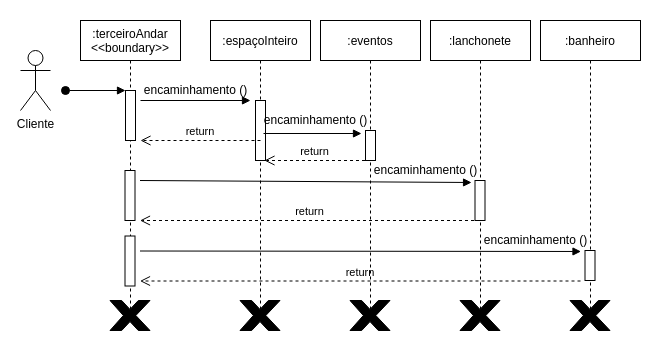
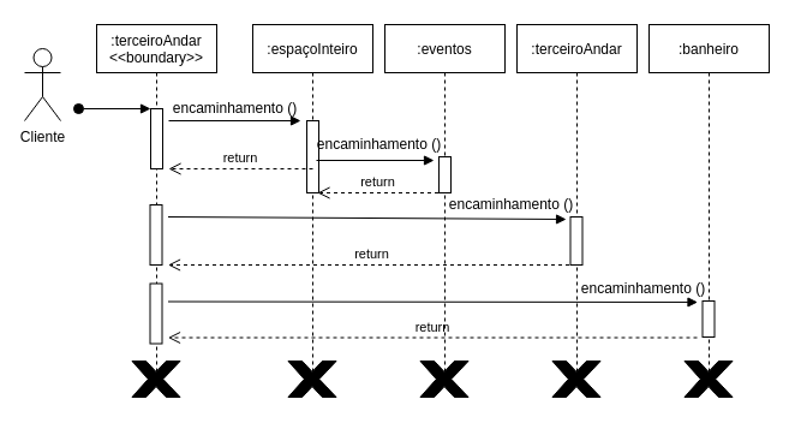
  <mxCell id="0" />
  <mxCell id="1" parent="0" />
  <mxCell id="2" value=":terceiroAndar&#10;&lt;&lt;boundary&gt;&gt;" style="shape=umlLifeline;perimeter=lifelinePerimeter;container=1;collapsible=0;recursiveResize=0;rounded=0;shadow=0;strokeWidth=1;" vertex="1" parent="1"><mxGeometry x="80" y="20" width="100" height="290" as="geometry" /></mxCell>
  <mxCell id="3" value="" style="points=[];perimeter=orthogonalPerimeter;rounded=0;shadow=0;strokeWidth=1;" vertex="1" parent="2"><mxGeometry x="45" y="70" width="10" height="50" as="geometry" /></mxCell>
  <mxCell id="4" value="" style="verticalAlign=bottom;startArrow=oval;endArrow=block;startSize=8;shadow=0;strokeWidth=1;" edge="1" parent="2" target="3"><mxGeometry x="0.167" y="10" relative="1" as="geometry"><mxPoint x="-15" y="70" as="sourcePoint" /><mxPoint as="offset" /></mxGeometry></mxCell>
  <mxCell id="5" value=":espaçoInteiro" style="shape=umlLifeline;perimeter=lifelinePerimeter;container=1;collapsible=0;recursiveResize=0;rounded=0;shadow=0;strokeWidth=1;" vertex="1" parent="1"><mxGeometry x="210" y="20" width="100" height="300" as="geometry" /></mxCell>
  <mxCell id="6" value="" style="points=[];perimeter=orthogonalPerimeter;rounded=0;shadow=0;strokeWidth=1;" vertex="1" parent="5"><mxGeometry x="45" y="80" width="10" height="60" as="geometry" /></mxCell>
  <mxCell id="7" value="return" style="verticalAlign=bottom;endArrow=open;dashed=1;endSize=8;shadow=0;strokeWidth=1;" edge="1" parent="1"><mxGeometry relative="1" as="geometry"><mxPoint x="140" y="140" as="targetPoint" /><mxPoint x="260" y="140" as="sourcePoint" /><Array as="points" /></mxGeometry></mxCell>
  <mxCell id="8" value="" style="verticalAlign=bottom;endArrow=block;shadow=0;strokeWidth=1;" edge="1" parent="1"><mxGeometry relative="1" as="geometry"><mxPoint x="140" y="100" as="sourcePoint" /><mxPoint x="250" y="100" as="targetPoint" /></mxGeometry></mxCell>
- <mxCell id="9" value="Cliente" style="shape=umlActor;verticalLabelPosition=bottom;verticalAlign=top;html=1;outlineConnect=0;" vertex="1" parent="1"><mxGeometry x="20" y="50" width="30" height="60" as="geometry" /></mxCell>
+ <mxCell id="9" value="Cliente" style="shape=umlActor;verticalLabelPosition=bottom;verticalAlign=top;html=1;outlineConnect=0;" vertex="1" parent="1"><mxGeometry x="20" y="40" width="30" height="60" as="geometry" /></mxCell>
  <mxCell id="10" value="encaminhamento ()" style="text;html=1;align=center;verticalAlign=middle;resizable=0;points=[];autosize=1;strokeColor=none;" vertex="1" parent="1"><mxGeometry x="135" y="80" width="120" height="20" as="geometry" /></mxCell>
  <mxCell id="11" value="" style="verticalLabelPosition=bottom;verticalAlign=top;html=1;shape=mxgraph.basic.x;fillColor=#000000;" vertex="1" parent="1"><mxGeometry x="109.5" y="300" width="40" height="30" as="geometry" /></mxCell>
- <mxCell id="12" value=":lanchonete" style="shape=umlLifeline;perimeter=lifelinePerimeter;container=1;collapsible=0;recursiveResize=0;rounded=0;shadow=0;strokeWidth=1;" vertex="1" parent="1"><mxGeometry x="430" y="20" width="100" height="300" as="geometry" /></mxCell>
+ <mxCell id="12" value=":terceiroAndar" style="shape=umlLifeline;perimeter=lifelinePerimeter;container=1;collapsible=0;recursiveResize=0;rounded=0;shadow=0;strokeWidth=1;" vertex="1" parent="1"><mxGeometry x="430" y="20" width="100" height="300" as="geometry" /></mxCell>
  <mxCell id="13" value=":banheiro" style="shape=umlLifeline;perimeter=lifelinePerimeter;container=1;collapsible=0;recursiveResize=0;rounded=0;shadow=0;strokeWidth=1;" vertex="1" parent="1"><mxGeometry x="540" y="20" width="100" height="300" as="geometry" /></mxCell>
  <mxCell id="14" value="" style="points=[];perimeter=orthogonalPerimeter;rounded=0;shadow=0;strokeWidth=1;" vertex="1" parent="1"><mxGeometry x="584.5" y="250" width="10" height="30" as="geometry" /></mxCell>
  <mxCell id="15" value="return" style="verticalAlign=bottom;endArrow=open;dashed=1;endSize=8;shadow=0;strokeWidth=1;" edge="1" parent="1"><mxGeometry relative="1" as="geometry"><mxPoint x="139.5" y="280.5" as="targetPoint" /><mxPoint x="580" y="280.5" as="sourcePoint" /><Array as="points" /></mxGeometry></mxCell>
  <mxCell id="16" value="" style="verticalLabelPosition=bottom;verticalAlign=top;html=1;shape=mxgraph.basic.x;fillColor=#000000;" vertex="1" parent="1"><mxGeometry x="459.5" y="300" width="40" height="30" as="geometry" /></mxCell>
  <mxCell id="17" value="" style="endArrow=none;dashed=1;html=1;" edge="1" parent="1"><mxGeometry width="50" height="50" relative="1" as="geometry"><mxPoint x="129.5" y="265.5" as="sourcePoint" /><mxPoint x="129" y="250" as="targetPoint" /></mxGeometry></mxCell>
  <mxCell id="18" value="" style="verticalLabelPosition=bottom;verticalAlign=top;html=1;shape=mxgraph.basic.x;fillColor=#000000;" vertex="1" parent="1"><mxGeometry x="239.5" y="300" width="40" height="30" as="geometry" /></mxCell>
  <mxCell id="19" value="" style="points=[];perimeter=orthogonalPerimeter;rounded=0;shadow=0;strokeWidth=1;" vertex="1" parent="1"><mxGeometry x="124.5" y="235.5" width="10" height="50" as="geometry" /></mxCell>
  <mxCell id="20" value="" style="verticalLabelPosition=bottom;verticalAlign=top;html=1;shape=mxgraph.basic.x;fillColor=#000000;" vertex="1" parent="1"><mxGeometry x="569.5" y="300" width="40" height="30" as="geometry" /></mxCell>
  <mxCell id="21" value="encaminhamento ()" style="text;html=1;align=center;verticalAlign=middle;resizable=0;points=[];autosize=1;strokeColor=none;" vertex="1" parent="1"><mxGeometry x="474.5" y="230" width="120" height="20" as="geometry" /></mxCell>
  <mxCell id="22" value="" style="verticalAlign=bottom;endArrow=block;shadow=0;strokeWidth=1;entryX=-0.4;entryY=0.033;entryDx=0;entryDy=0;entryPerimeter=0;" edge="1" parent="1" target="14"><mxGeometry relative="1" as="geometry"><mxPoint x="139.5" y="250.5" as="sourcePoint" /><mxPoint x="244.5" y="250" as="targetPoint" /></mxGeometry></mxCell>
  <mxCell id="23" value="" style="points=[];perimeter=orthogonalPerimeter;rounded=0;shadow=0;strokeWidth=1;" vertex="1" parent="1"><mxGeometry x="124.5" y="170" width="10" height="50" as="geometry" /></mxCell>
  <mxCell id="24" value="" style="points=[];perimeter=orthogonalPerimeter;rounded=0;shadow=0;strokeWidth=1;" vertex="1" parent="1"><mxGeometry x="474.5" y="180" width="10" height="40" as="geometry" /></mxCell>
  <mxCell id="25" value="return" style="verticalAlign=bottom;endArrow=open;dashed=1;endSize=8;shadow=0;strokeWidth=1;" edge="1" parent="1"><mxGeometry relative="1" as="geometry"><mxPoint x="139.5" y="220" as="targetPoint" /><mxPoint x="479.5" y="220" as="sourcePoint" /><Array as="points" /></mxGeometry></mxCell>
  <mxCell id="26" value="" style="verticalAlign=bottom;endArrow=block;shadow=0;strokeWidth=1;entryX=0.888;entryY=1.1;entryDx=0;entryDy=0;entryPerimeter=0;" edge="1" parent="1" target="27"><mxGeometry relative="1" as="geometry"><mxPoint x="139.5" y="180" as="sourcePoint" /><mxPoint x="370.54" y="181.5" as="targetPoint" /></mxGeometry></mxCell>
  <mxCell id="27" value="encaminhamento ()" style="text;html=1;align=center;verticalAlign=middle;resizable=0;points=[];autosize=1;strokeColor=none;" vertex="1" parent="1"><mxGeometry x="364.5" y="160" width="120" height="20" as="geometry" /></mxCell>
  <mxCell id="28" value=":eventos" style="shape=umlLifeline;perimeter=lifelinePerimeter;container=1;collapsible=0;recursiveResize=0;rounded=0;shadow=0;strokeWidth=1;" vertex="1" parent="1"><mxGeometry x="320" y="20" width="100" height="300" as="geometry" /></mxCell>
  <mxCell id="29" value="" style="verticalLabelPosition=bottom;verticalAlign=top;html=1;shape=mxgraph.basic.x;fillColor=#000000;" vertex="1" parent="1"><mxGeometry x="349.5" y="300" width="40" height="30" as="geometry" /></mxCell>
  <mxCell id="30" value="" style="verticalAlign=bottom;endArrow=block;shadow=0;strokeWidth=1;" edge="1" parent="1"><mxGeometry relative="1" as="geometry"><mxPoint x="263" y="133" as="sourcePoint" /><mxPoint x="361" y="133" as="targetPoint" /></mxGeometry></mxCell>
  <mxCell id="31" value="" style="points=[];perimeter=orthogonalPerimeter;rounded=0;shadow=0;strokeWidth=1;" vertex="1" parent="1"><mxGeometry x="365" y="130" width="10" height="30" as="geometry" /></mxCell>
  <mxCell id="32" value="return" style="verticalAlign=bottom;endArrow=open;dashed=1;endSize=8;shadow=0;strokeWidth=1;" edge="1" parent="1"><mxGeometry relative="1" as="geometry"><mxPoint x="264" y="160" as="targetPoint" /><mxPoint x="364.5" y="160" as="sourcePoint" /><Array as="points" /></mxGeometry></mxCell>
  <mxCell id="33" value="encaminhamento ()" style="text;html=1;align=center;verticalAlign=middle;resizable=0;points=[];autosize=1;strokeColor=none;" vertex="1" parent="1"><mxGeometry x="255" y="110" width="120" height="20" as="geometry" /></mxCell>
